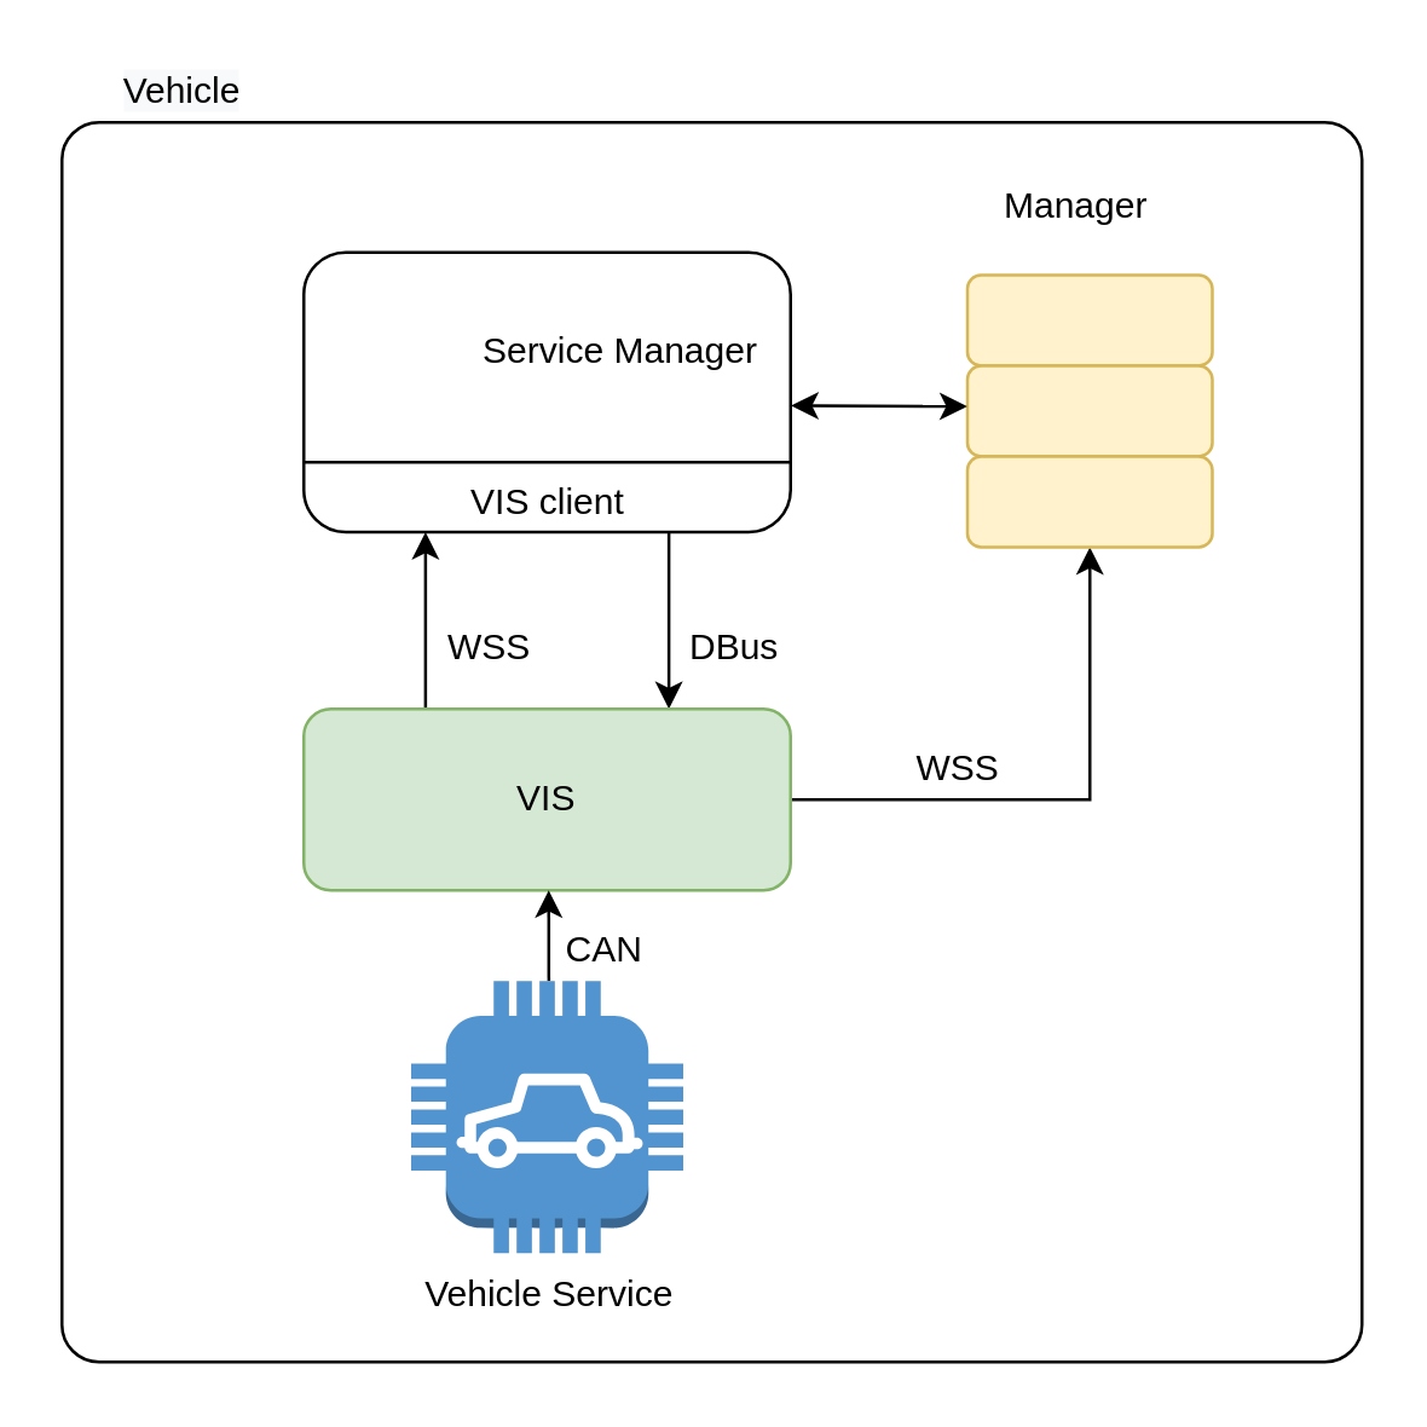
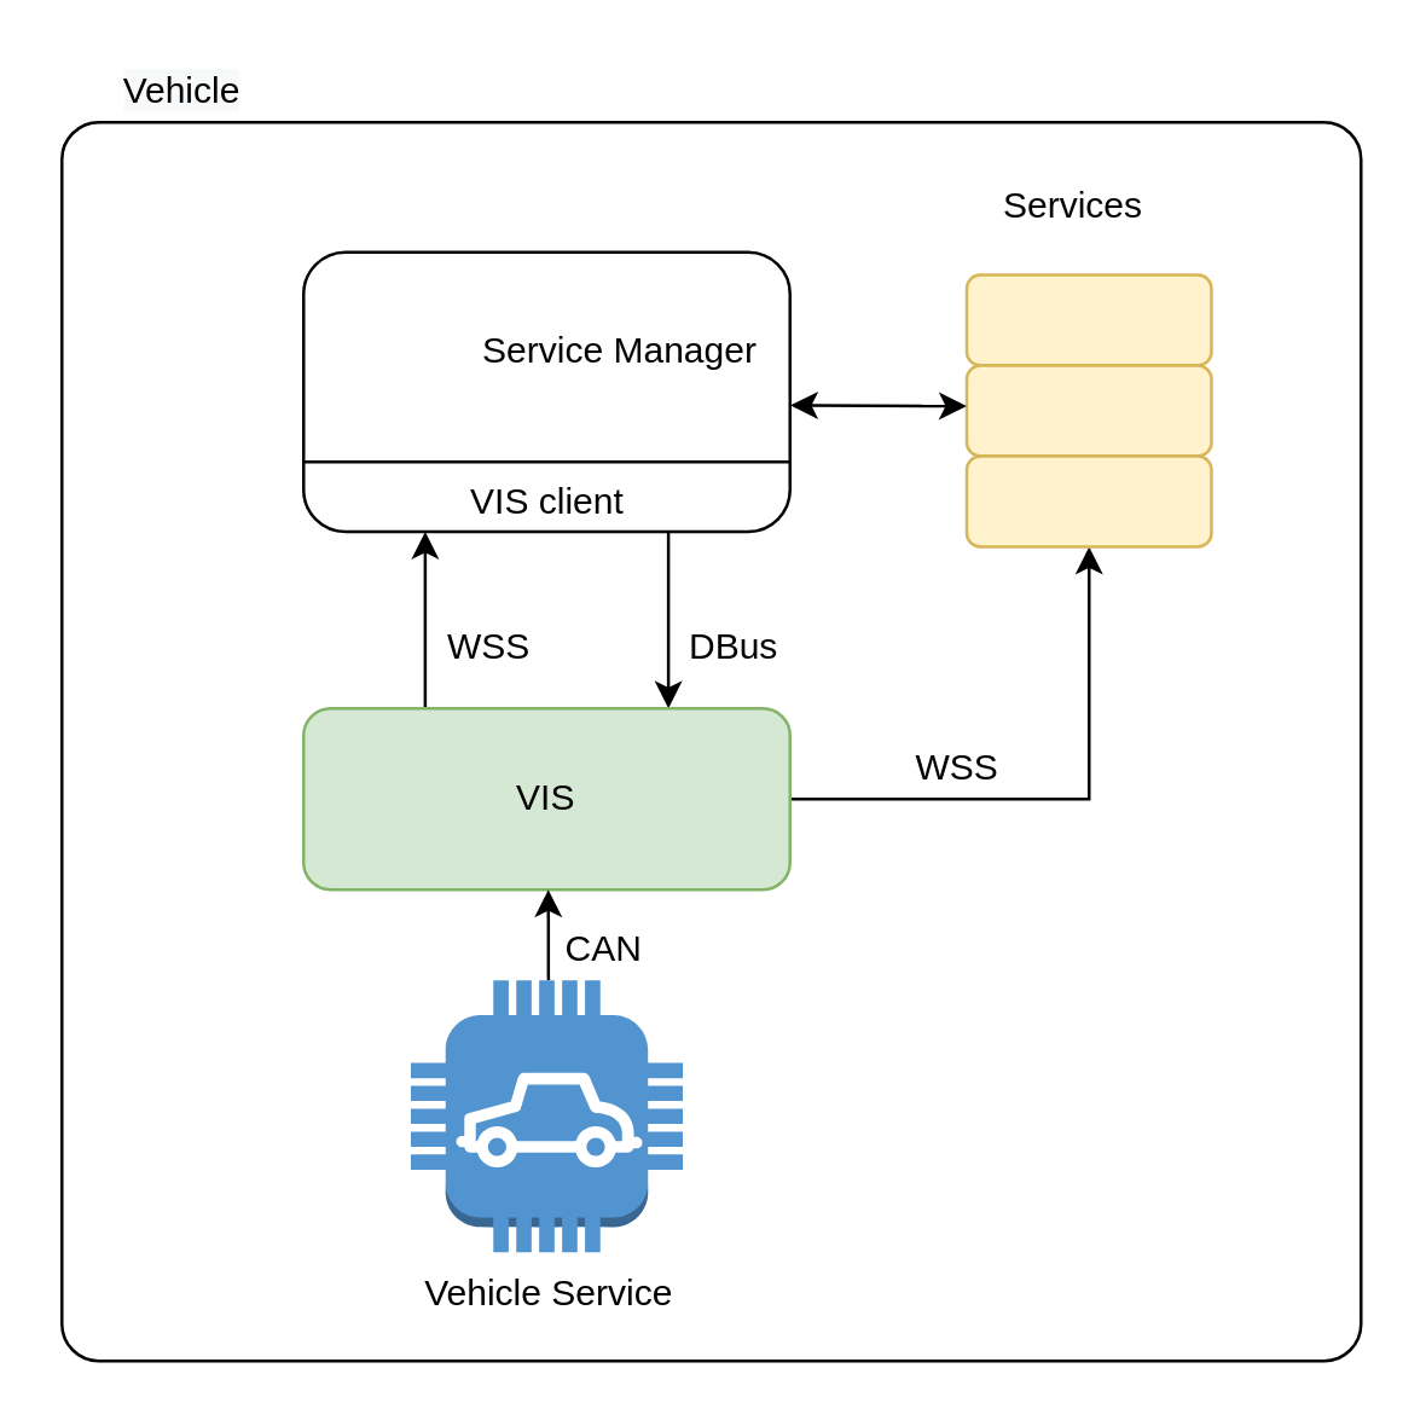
  <mxCell id="0" />
  <mxCell id="1" parent="0" />
  <mxCell id="2" value="" style="rounded=1;whiteSpace=wrap;html=1;arcSize=3;fillColor=none;" vertex="1" parent="1"><mxGeometry x="20" y="40" width="430" height="410" as="geometry" /></mxCell>
  <mxCell id="3" style="edgeStyle=orthogonalEdgeStyle;rounded=0;orthogonalLoop=1;jettySize=auto;html=1;exitX=0.75;exitY=1;exitDx=0;exitDy=0;entryX=0.75;entryY=0;entryDx=0;entryDy=0;strokeWidth=1;" edge="1" parent="1" source="4" target="7"><mxGeometry relative="1" as="geometry"><mxPoint x="220.75" y="214" as="sourcePoint" /></mxGeometry></mxCell>
  <mxCell id="4" value="" style="rounded=1;whiteSpace=wrap;html=1;" vertex="1" parent="1"><mxGeometry x="100" y="83" width="161" height="92.5" as="geometry" /></mxCell>
  <mxCell id="5" style="edgeStyle=orthogonalEdgeStyle;rounded=0;orthogonalLoop=1;jettySize=auto;html=1;exitX=1;exitY=0.5;exitDx=0;exitDy=0;entryX=0.5;entryY=1;entryDx=0;entryDy=0;strokeWidth=1;" edge="1" parent="1" source="7" target="13"><mxGeometry relative="1" as="geometry" /></mxCell>
  <mxCell id="6" style="edgeStyle=orthogonalEdgeStyle;rounded=0;orthogonalLoop=1;jettySize=auto;html=1;exitX=0.25;exitY=0;exitDx=0;exitDy=0;entryX=0.25;entryY=1;entryDx=0;entryDy=0;strokeWidth=1;" edge="1" parent="1" source="7" target="4"><mxGeometry relative="1" as="geometry"><mxPoint x="140.25" y="214" as="targetPoint" /></mxGeometry></mxCell>
  <mxCell id="7" value="VIS" style="rounded=1;whiteSpace=wrap;html=1;fillColor=#d5e8d4;strokeColor=#82b366;" vertex="1" parent="1"><mxGeometry x="100" y="234" width="161" height="60" as="geometry" /></mxCell>
  <mxCell id="8" style="edgeStyle=orthogonalEdgeStyle;rounded=0;orthogonalLoop=1;jettySize=auto;html=1;exitX=0.506;exitY=0;exitDx=0;exitDy=0;exitPerimeter=0;strokeWidth=1;" edge="1" parent="1" source="9"><mxGeometry relative="1" as="geometry"><mxPoint x="181" y="294" as="targetPoint" /><Array as="points" /></mxGeometry></mxCell>
  <mxCell id="9" value="Vehicle Service" style="outlineConnect=0;dashed=0;verticalLabelPosition=bottom;verticalAlign=top;align=center;html=1;shape=mxgraph.aws3.car;fillColor=#5294CF;gradientColor=none;" vertex="1" parent="1"><mxGeometry x="135.5" y="324" width="90" height="90" as="geometry" /></mxCell>
  <mxCell id="10" value="CAN" style="text;html=1;resizable=0;points=[];autosize=1;align=left;verticalAlign=top;spacingTop=-4;" vertex="1" parent="1"><mxGeometry x="185" y="304" width="40" height="20" as="geometry" /></mxCell>
  <mxCell id="11" value="" style="rounded=1;whiteSpace=wrap;html=1;fillColor=#fff2cc;strokeColor=#d6b656;" vertex="1" parent="1"><mxGeometry x="319.5" y="90.5" width="81" height="30" as="geometry" /></mxCell>
  <mxCell id="12" value="" style="rounded=1;whiteSpace=wrap;html=1;fillColor=#fff2cc;strokeColor=#d6b656;" vertex="1" parent="1"><mxGeometry x="319.5" y="120.5" width="81" height="30" as="geometry" /></mxCell>
  <mxCell id="13" value="" style="rounded=1;whiteSpace=wrap;html=1;fillColor=#fff2cc;strokeColor=#d6b656;" vertex="1" parent="1"><mxGeometry x="319.5" y="150.5" width="81" height="30" as="geometry" /></mxCell>
- <mxCell id="14" value="Manager" style="text;html=1;resizable=0;points=[];autosize=1;align=left;verticalAlign=top;spacingTop=-4;" vertex="1" parent="1"><mxGeometry x="330" y="58" width="60" height="20" as="geometry" /></mxCell>
+ <mxCell id="14" value="Services" style="text;html=1;resizable=0;points=[];autosize=1;align=left;verticalAlign=top;spacingTop=-4;" vertex="1" parent="1"><mxGeometry x="330" y="58" width="60" height="20" as="geometry" /></mxCell>
  <mxCell id="15" value="WSS" style="text;html=1;resizable=0;points=[];autosize=1;align=left;verticalAlign=top;spacingTop=-4;" vertex="1" parent="1"><mxGeometry x="145.5" y="204" width="40" height="20" as="geometry" /></mxCell>
  <mxCell id="16" value="DBus" style="text;html=1;resizable=0;points=[];autosize=1;align=left;verticalAlign=top;spacingTop=-4;" vertex="1" parent="1"><mxGeometry x="225.5" y="204" width="40" height="20" as="geometry" /></mxCell>
  <mxCell id="17" value="WSS" style="text;html=1;resizable=0;points=[];autosize=1;align=left;verticalAlign=top;spacingTop=-4;" vertex="1" parent="1"><mxGeometry x="300.5" y="244" width="40" height="20" as="geometry" /></mxCell>
  <mxCell id="18" value="" style="endArrow=none;html=1;exitX=0;exitY=0.75;exitDx=0;exitDy=0;entryX=1;entryY=0.75;entryDx=0;entryDy=0;" edge="1" parent="1" source="4" target="4"><mxGeometry width="50" height="50" relative="1" as="geometry"><mxPoint x="90" y="190" as="sourcePoint" /><mxPoint x="140" y="140" as="targetPoint" /></mxGeometry></mxCell>
  <mxCell id="19" value="VIS client" style="text;html=1;strokeColor=none;fillColor=none;align=center;verticalAlign=middle;whiteSpace=wrap;rounded=0;" vertex="1" parent="1"><mxGeometry x="137.75" y="155.5" width="85.5" height="20" as="geometry" /></mxCell>
  <mxCell id="20" value="Service Manager" style="text;html=1;strokeColor=none;fillColor=none;align=center;verticalAlign=middle;whiteSpace=wrap;rounded=0;" vertex="1" parent="1"><mxGeometry x="154.38" y="105.5" width="102.25" height="20" as="geometry" /></mxCell>
  <mxCell id="21" value="" style="endArrow=classic;startArrow=classic;html=1;exitX=1.001;exitY=0.548;exitDx=0;exitDy=0;exitPerimeter=0;entryX=-0.001;entryY=0.448;entryDx=0;entryDy=0;entryPerimeter=0;" edge="1" parent="1" source="4" target="12"><mxGeometry width="50" height="50" relative="1" as="geometry"><mxPoint x="260" y="160" as="sourcePoint" /><mxPoint x="310" y="110" as="targetPoint" /></mxGeometry></mxCell>
  <mxCell id="22" value="&lt;meta charset=&quot;utf-8&quot;&gt;&lt;span style=&quot;color: rgb(0, 0, 0); font-family: helvetica; font-size: 12px; font-style: normal; font-weight: 400; letter-spacing: normal; text-align: left; text-indent: 0px; text-transform: none; word-spacing: 0px; background-color: rgb(248, 249, 250); display: inline; float: none;&quot;&gt;Vehicle&lt;/span&gt;" style="text;html=1;strokeColor=none;fillColor=none;align=center;verticalAlign=middle;whiteSpace=wrap;rounded=0;" vertex="1" parent="1"><mxGeometry x="40" y="20" width="40" height="20" as="geometry" /></mxCell>
